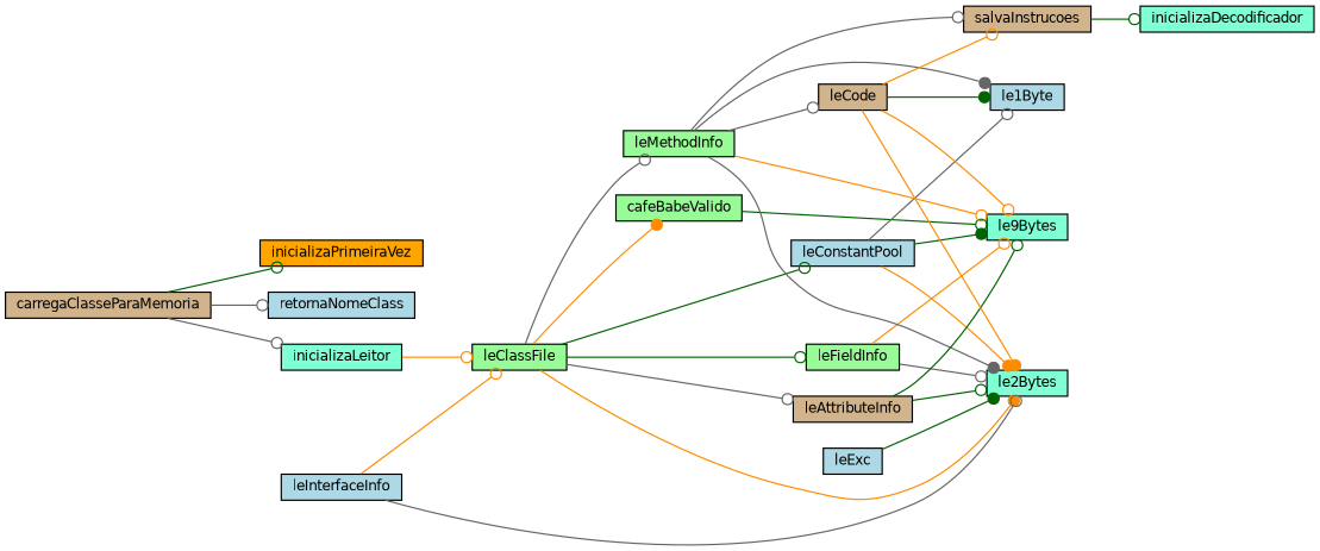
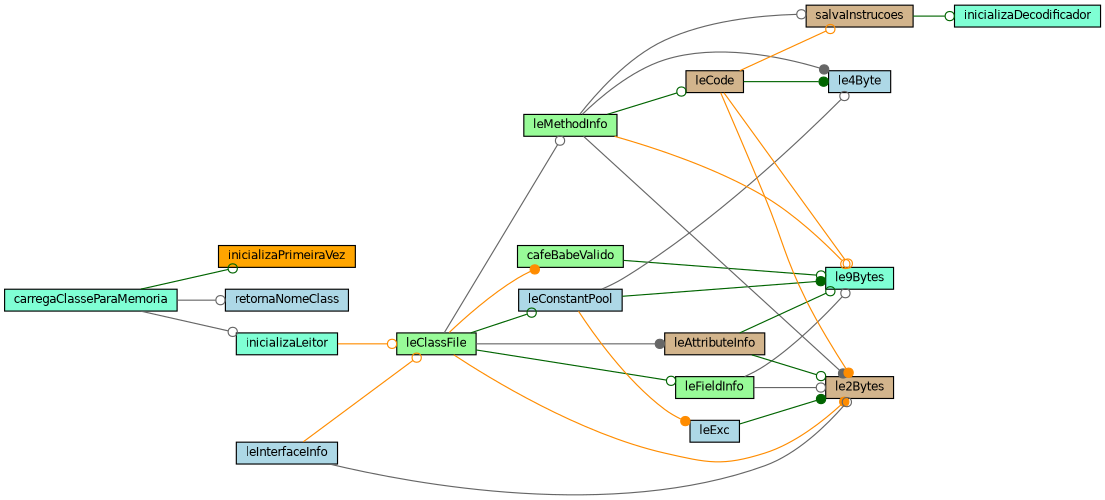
  digraph {
    rankdir=LR
    node [color=black fillcolor=lightblue fontname=Helvetica fontsize=10 shape=record style=filled]
    edge [arrowhead=odot color=gray40 fontname=Helvetica fontsize=10 labelfontname=Helvetica labelfontsize=10 style=solid]
-   n1 [fillcolor=tan fontcolor=black height=0.2 label=carregaClasseParaMemoria width=0.4]
+   n1 [fillcolor=aquamarine fontcolor=black height=0.2 label=carregaClasseParaMemoria width=0.4]
    n2 [fillcolor=orange height=0.2 label=inicializaPrimeiraVez width=0.4]
    n3 [height=0.2 label=retornaNomeClass width=0.4]
    n4 [fillcolor=aquamarine height=0.2 label=inicializaLeitor width=0.4]
    n5 [fillcolor=palegreen height=0.2 label=leClassFile width=0.4]
    n6 [fillcolor=palegreen height=0.2 label=cafeBabeValido width=0.4]
-   n7 [fillcolor=aquamarine height=0.2 label=le2Bytes width=0.4]
+   n7 [fillcolor=tan height=0.2 label=le2Bytes width=0.4]
    n8 [height=0.2 label=leConstantPool width=0.4]
    n9 [fillcolor=palegreen height=0.2 label=leFieldInfo width=0.4]
    n10 [fillcolor=palegreen height=0.2 label=leMethodInfo width=0.4]
    n11 [fillcolor=tan height=0.2 label=leAttributeInfo width=0.4]
    n12 [fillcolor=aquamarine height=0.2 label=le9Bytes width=0.4]
-   n13 [height=0.2 label=le1Byte width=0.4]
+   n13 [height=0.2 label=le4Byte width=0.4]
    n14 [height=0.2 label=leInterfaceInfo width=0.4]
    n15 [fillcolor=tan height=0.2 label=leCode width=0.4]
    n16 [fillcolor=tan height=0.2 label=salvaInstrucoes width=0.4]
    n17 [height=0.2 label=leExc width=0.4]
    n18 [fillcolor=aquamarine height=0.2 label=inicializaDecodificador width=0.4]
    n1 -> n2 [color=darkgreen]
    n1 -> n3
    n1 -> n4
    n4 -> n5 [color=darkorange]
    n5 -> n6 [arrowhead=dot color=darkorange]
    n5 -> n7 [arrowhead=dot color=darkorange]
    n5 -> n8 [color=darkgreen]
    n5 -> n9 [color=darkgreen]
    n5 -> n10
-   n5 -> n11
+   n5 -> n11 [arrowhead=dot]
    n6 -> n12 [color=darkgreen]
-   n8 -> n7 [arrowhead=dot color=darkorange]
+   n8 -> n17 [arrowhead=dot color=darkorange]
    n8 -> n12 [arrowhead=dot color=darkgreen]
    n8 -> n13
    n9 -> n7
-   n9 -> n12 [color=darkorange]
+   n9 -> n12
    n10 -> n7 [arrowhead=dot]
    n10 -> n12 [color=darkorange]
    n10 -> n13 [arrowhead=dot]
-   n10 -> n15
+   n10 -> n15 [color=darkgreen]
    n10 -> n16
    n11 -> n7 [color=darkgreen]
    n11 -> n12 [color=darkgreen]
    n14 -> n5 [color=darkorange]
    n14 -> n7
    n15 -> n7 [arrowhead=dot color=darkorange]
    n15 -> n12 [color=darkorange]
    n15 -> n13 [arrowhead=dot color=darkgreen]
    n15 -> n16 [color=darkorange]
    n16 -> n18 [color=darkgreen]
    n17 -> n7 [arrowhead=dot color=darkgreen]
  }
